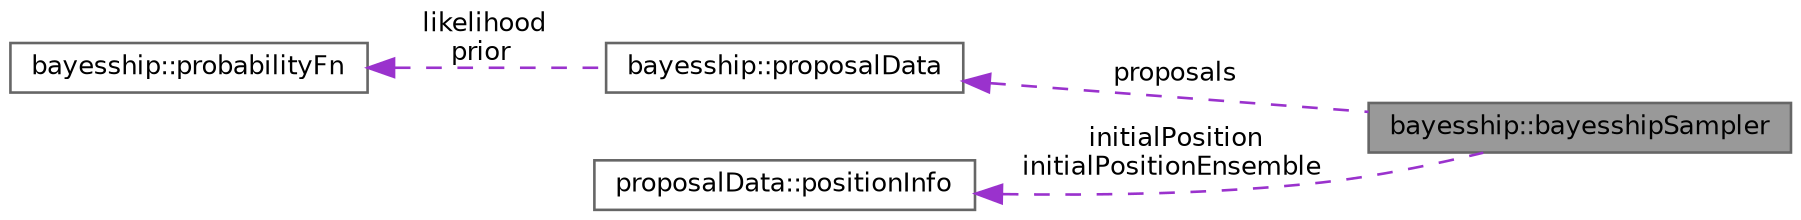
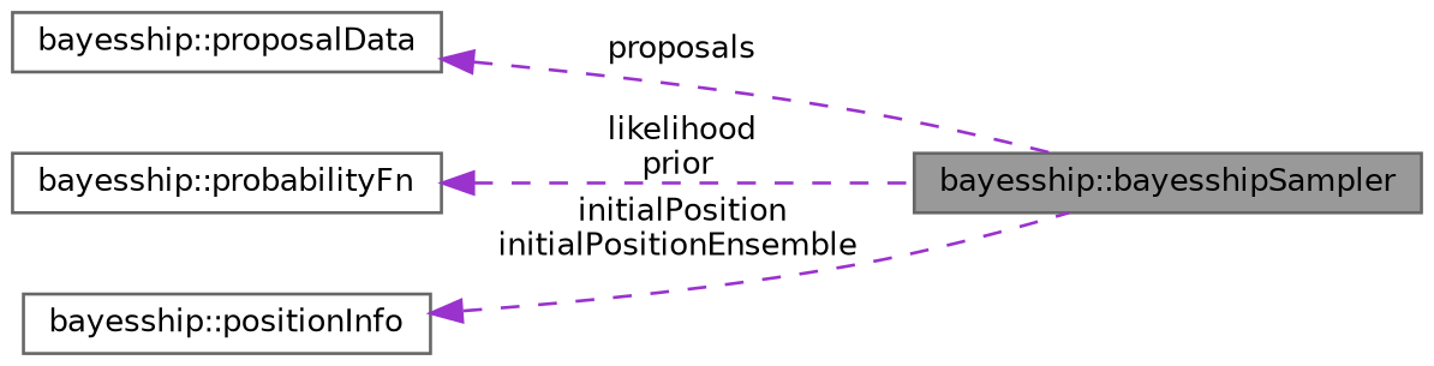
  digraph {
    rankdir=LR
    node [color=gray40 fillcolor=white fontname=Helvetica fontsize=10 shape=box style=filled]
    edge [color=darkorchid3 dir=back fontname=Helvetica fontsize=10 labelfontname=Helvetica labelfontsize=10 style=dashed]
    n1 [fillcolor=grey60 fontcolor=black height=0.2 label="bayesship::bayesshipSampler" width=0.4]
    n2 [height=0.2 label="bayesship::proposalData" width=0.4]
    n3 [height=0.2 label="bayesship::probabilityFn" width=0.4]
-   n4 [height=0.2 label="proposalData::positionInfo" width=0.4]
+   n4 [height=0.2 label="bayesship::positionInfo" width=0.4]
    n2 -> n1 [label=" proposals"]
-   n3 -> n2 [label=" likelihood\nprior"]
+   n3 -> n1 [label=" likelihood\nprior"]
    n4 -> n1 [label=" initialPosition\ninitialPositionEnsemble"]
  }
